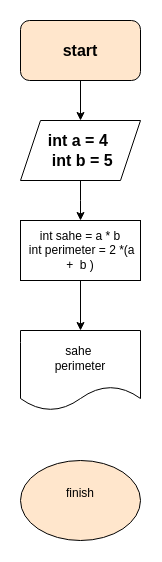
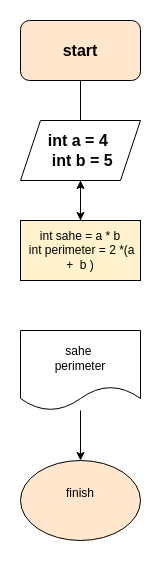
  <mxCell id="0" />
  <mxCell id="1" parent="0" />
- <mxCell id="2" style="edgeStyle=orthogonalEdgeStyle;rounded=0;orthogonalLoop=1;jettySize=auto;html=1;fontStyle=1;fontSize=16;" edge="1" parent="1" source="3" target="5"><mxGeometry relative="1" as="geometry" /></mxCell>
+ <mxCell id="2" style="edgeStyle=orthogonalEdgeStyle;rounded=0;orthogonalLoop=1;jettySize=auto;html=1;fontStyle=1;fontSize=16;endArrow=none;" edge="1" parent="1" source="3" target="5"><mxGeometry relative="1" as="geometry" /></mxCell>
  <mxCell id="3" value="start" style="rounded=1;whiteSpace=wrap;html=1;fontStyle=1;fontSize=16;fillColor=#ffe6cc;" vertex="1" parent="1"><mxGeometry x="20" y="20" width="120" height="60" as="geometry" /></mxCell>
  <mxCell id="4" style="edgeStyle=orthogonalEdgeStyle;rounded=0;orthogonalLoop=1;jettySize=auto;html=1;fontStyle=1;fontSize=16;" edge="1" parent="1" source="5"><mxGeometry relative="1" as="geometry"><mxPoint x="80" y="220" as="targetPoint" /></mxGeometry></mxCell>
  <mxCell id="5" value="int a = 4&amp;nbsp;&lt;div&gt;&amp;nbsp;int b = 5&lt;/div&gt;" style="shape=parallelogram;perimeter=parallelogramPerimeter;whiteSpace=wrap;html=1;fixedSize=1;fontStyle=1;fontSize=16;" vertex="1" parent="1"><mxGeometry x="20" y="120" width="120" height="60" as="geometry" /></mxCell>
- <mxCell id="6" style="edgeStyle=orthogonalEdgeStyle;rounded=0;orthogonalLoop=1;jettySize=auto;html=1;" edge="1" parent="1" source="7" target="9"><mxGeometry relative="1" as="geometry"><mxPoint x="80" y="360" as="targetPoint" /></mxGeometry></mxCell>
- <mxCell id="7" value="int sahe = a * b&lt;div&gt;&amp;nbsp;int perimeter = 2 *(a +&amp;nbsp; b )&lt;/div&gt;" style="rounded=0;whiteSpace=wrap;html=1;" vertex="1" parent="1"><mxGeometry x="20" y="220" width="120" height="60" as="geometry" /></mxCell>
+ <mxCell id="6" style="edgeStyle=orthogonalEdgeStyle;rounded=0;orthogonalLoop=1;jettySize=auto;html=1;" edge="1" parent="1" source="7" target="5"><mxGeometry relative="1" as="geometry"><mxPoint x="80" y="360" as="targetPoint" /></mxGeometry></mxCell>
+ <mxCell id="7" value="int sahe = a * b&lt;div&gt;&amp;nbsp;int perimeter = 2 *(a +&amp;nbsp; b )&lt;/div&gt;" style="rounded=0;whiteSpace=wrap;html=1;fillColor=#fff2cc;" vertex="1" parent="1"><mxGeometry x="20" y="220" width="120" height="60" as="geometry" /></mxCell>
+ <mxCell id="8" style="edgeStyle=orthogonalEdgeStyle;rounded=0;orthogonalLoop=1;jettySize=auto;html=1;" edge="1" parent="1" source="9" target="10"><mxGeometry relative="1" as="geometry"><mxPoint x="80" y="480" as="targetPoint" /></mxGeometry></mxCell>
  <mxCell id="9" value="sahe&amp;nbsp;&lt;br&gt;perimeter" style="shape=document;whiteSpace=wrap;html=1;boundedLbl=1;" vertex="1" parent="1"><mxGeometry x="20" y="330" width="120" height="80" as="geometry" /></mxCell>
  <mxCell id="10" value="finish&lt;div&gt;&lt;br&gt;&lt;/div&gt;" style="ellipse;whiteSpace=wrap;html=1;fillColor=#ffe6cc;" vertex="1" parent="1"><mxGeometry x="20" y="460" width="120" height="80" as="geometry" /></mxCell>
